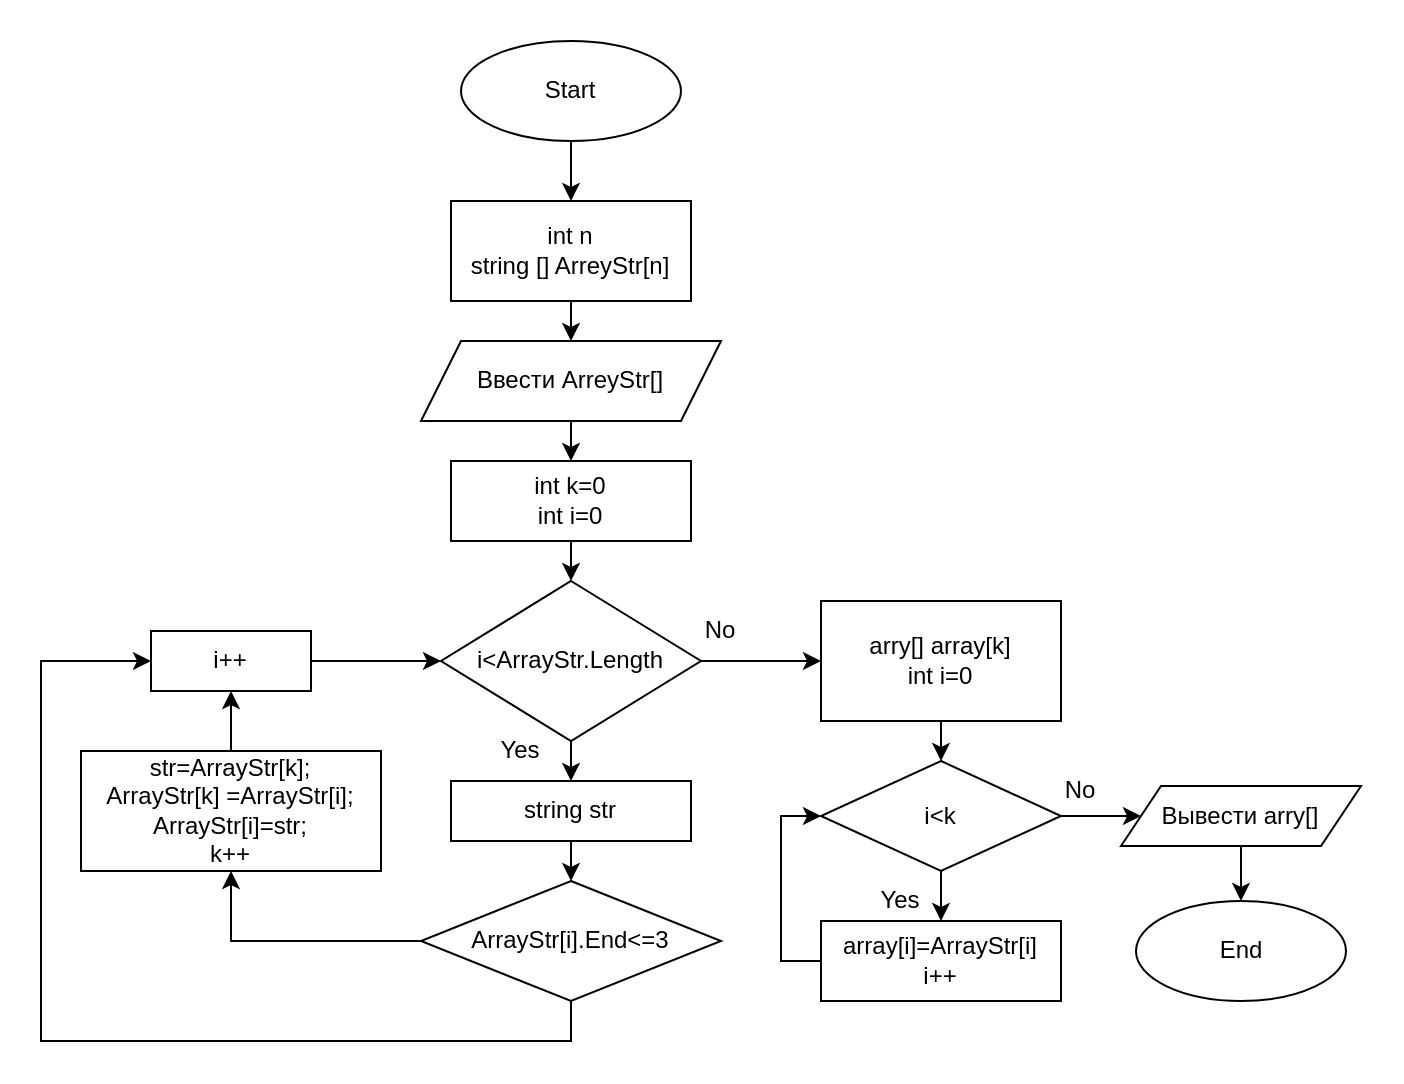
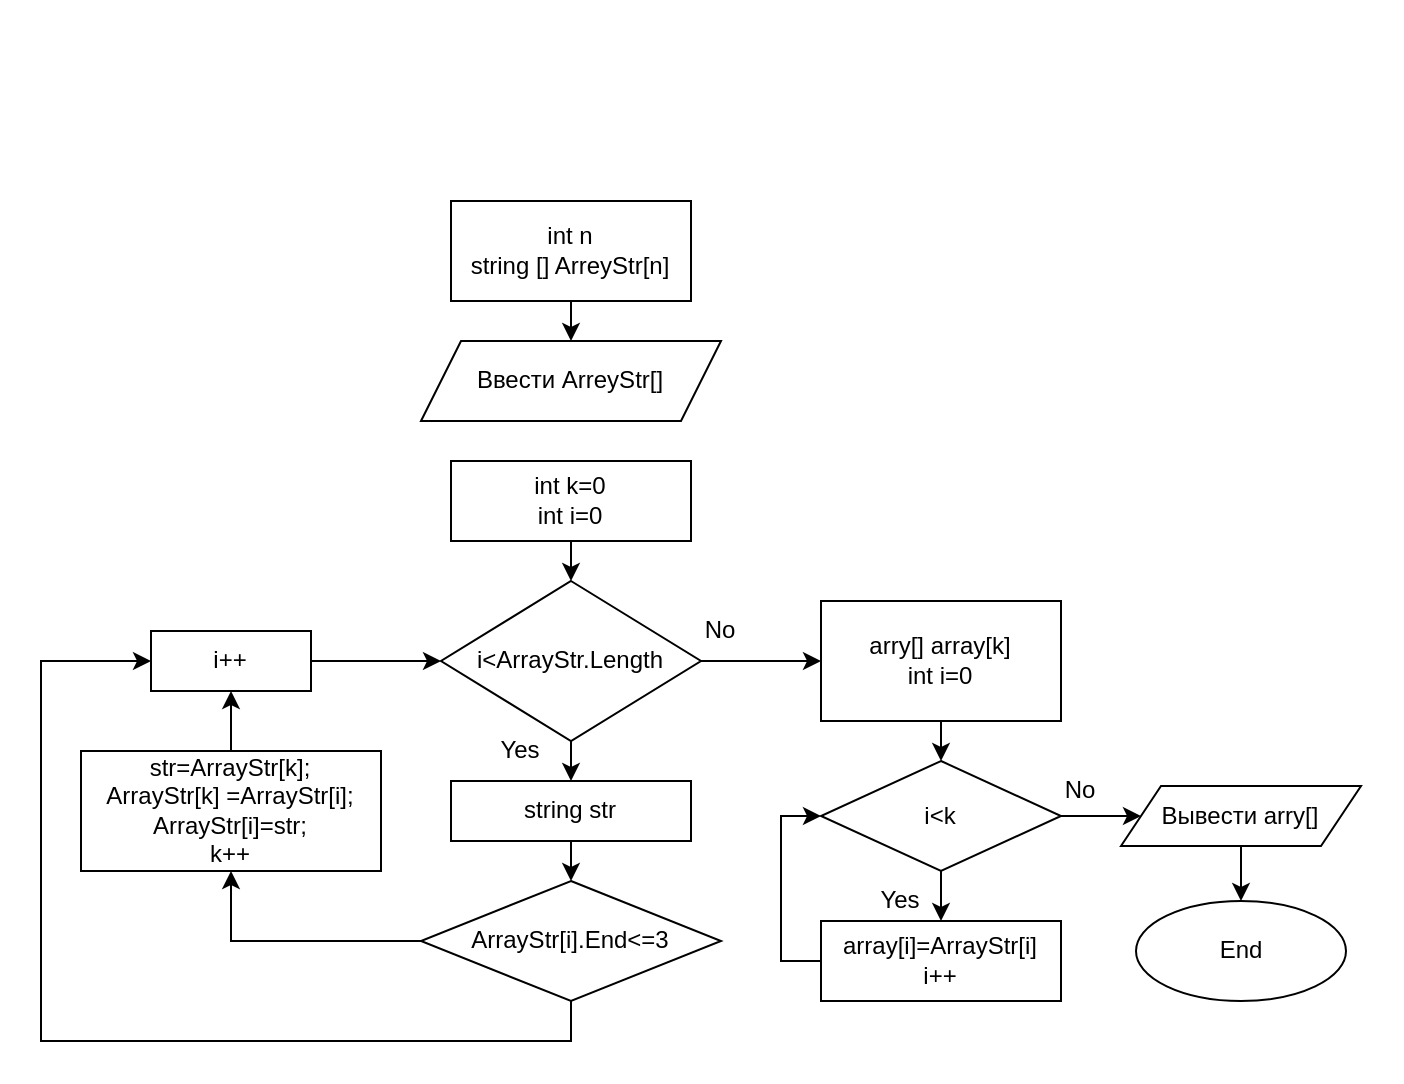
  <mxCell id="0" />
  <mxCell id="1" parent="0" />
- <mxCell id="2" style="edgeStyle=orthogonalEdgeStyle;rounded=0;orthogonalLoop=1;jettySize=auto;html=1;exitX=0.5;exitY=1;exitDx=0;exitDy=0;entryX=0.5;entryY=0;entryDx=0;entryDy=0;" edge="1" parent="1" source="3" target="5"><mxGeometry relative="1" as="geometry" /></mxCell>
- <mxCell id="3" value="Start" style="ellipse;whiteSpace=wrap;html=1;" vertex="1" parent="1"><mxGeometry x="230" y="20" width="110" height="50" as="geometry" /></mxCell>
  <mxCell id="4" style="edgeStyle=orthogonalEdgeStyle;rounded=0;orthogonalLoop=1;jettySize=auto;html=1;exitX=0.5;exitY=1;exitDx=0;exitDy=0;entryX=0.5;entryY=0;entryDx=0;entryDy=0;" edge="1" parent="1" source="5" target="7"><mxGeometry relative="1" as="geometry" /></mxCell>
  <mxCell id="5" value="int n&lt;br&gt;string [] ArreyStr[n]" style="rounded=0;whiteSpace=wrap;html=1;" vertex="1" parent="1"><mxGeometry x="225" y="100" width="120" height="50" as="geometry" /></mxCell>
- <mxCell id="6" style="edgeStyle=orthogonalEdgeStyle;rounded=0;orthogonalLoop=1;jettySize=auto;html=1;exitX=0.5;exitY=1;exitDx=0;exitDy=0;entryX=0.5;entryY=0;entryDx=0;entryDy=0;" edge="1" parent="1" source="7" target="9"><mxGeometry relative="1" as="geometry" /></mxCell>
  <mxCell id="7" value="Ввести ArreyStr[]" style="shape=parallelogram;perimeter=parallelogramPerimeter;whiteSpace=wrap;html=1;fixedSize=1;" vertex="1" parent="1"><mxGeometry x="210" y="170" width="150" height="40" as="geometry" /></mxCell>
  <mxCell id="8" style="edgeStyle=orthogonalEdgeStyle;rounded=0;orthogonalLoop=1;jettySize=auto;html=1;exitX=0.5;exitY=1;exitDx=0;exitDy=0;entryX=0.5;entryY=0;entryDx=0;entryDy=0;" edge="1" parent="1" source="9" target="11"><mxGeometry relative="1" as="geometry" /></mxCell>
  <mxCell id="9" value="int k=0&lt;br&gt;int i=0" style="rounded=0;whiteSpace=wrap;html=1;" vertex="1" parent="1"><mxGeometry x="225" y="230" width="120" height="40" as="geometry" /></mxCell>
  <mxCell id="10" style="edgeStyle=orthogonalEdgeStyle;rounded=0;orthogonalLoop=1;jettySize=auto;html=1;exitX=0.5;exitY=1;exitDx=0;exitDy=0;entryX=0.5;entryY=0;entryDx=0;entryDy=0;" edge="1" parent="1" source="11" target="13"><mxGeometry relative="1" as="geometry" /></mxCell>
  <mxCell id="11" value="i&amp;lt;ArrayStr.Length" style="rhombus;whiteSpace=wrap;html=1;" vertex="1" parent="1"><mxGeometry x="220" y="290" width="130" height="80" as="geometry" /></mxCell>
  <mxCell id="12" style="edgeStyle=orthogonalEdgeStyle;rounded=0;orthogonalLoop=1;jettySize=auto;html=1;exitX=0.5;exitY=1;exitDx=0;exitDy=0;entryX=0.5;entryY=0;entryDx=0;entryDy=0;" edge="1" parent="1" source="13" target="19"><mxGeometry relative="1" as="geometry" /></mxCell>
  <mxCell id="13" value="string str" style="rounded=0;whiteSpace=wrap;html=1;" vertex="1" parent="1"><mxGeometry x="225" y="390" width="120" height="30" as="geometry" /></mxCell>
  <mxCell id="14" value="Yes" style="text;html=1;strokeColor=none;fillColor=none;align=center;verticalAlign=middle;whiteSpace=wrap;rounded=0;" vertex="1" parent="1"><mxGeometry x="230" y="360" width="60" height="30" as="geometry" /></mxCell>
  <mxCell id="15" style="edgeStyle=orthogonalEdgeStyle;rounded=0;orthogonalLoop=1;jettySize=auto;html=1;entryX=0;entryY=0.5;entryDx=0;entryDy=0;exitX=1;exitY=0.5;exitDx=0;exitDy=0;" edge="1" parent="1" source="11" target="25"><mxGeometry relative="1" as="geometry"><mxPoint x="370" y="360" as="sourcePoint" /><Array as="points" /></mxGeometry></mxCell>
  <mxCell id="16" value="No" style="text;html=1;strokeColor=none;fillColor=none;align=center;verticalAlign=middle;whiteSpace=wrap;rounded=0;" vertex="1" parent="1"><mxGeometry x="330" y="300" width="60" height="30" as="geometry" /></mxCell>
  <mxCell id="17" style="edgeStyle=orthogonalEdgeStyle;rounded=0;orthogonalLoop=1;jettySize=auto;html=1;exitX=0;exitY=0.5;exitDx=0;exitDy=0;entryX=0.5;entryY=1;entryDx=0;entryDy=0;" edge="1" parent="1" source="19" target="23"><mxGeometry relative="1" as="geometry" /></mxCell>
  <mxCell id="18" style="edgeStyle=orthogonalEdgeStyle;rounded=0;orthogonalLoop=1;jettySize=auto;html=1;exitX=0.5;exitY=1;exitDx=0;exitDy=0;entryX=0;entryY=0.5;entryDx=0;entryDy=0;" edge="1" parent="1" source="19" target="21"><mxGeometry relative="1" as="geometry"><mxPoint x="10" y="450" as="targetPoint" /><Array as="points"><mxPoint x="285" y="520" /><mxPoint x="20" y="520" /><mxPoint x="20" y="330" /></Array></mxGeometry></mxCell>
  <mxCell id="19" value="ArrayStr[i].End&amp;lt;=3" style="rhombus;whiteSpace=wrap;html=1;" vertex="1" parent="1"><mxGeometry x="210" y="440" width="150" height="60" as="geometry" /></mxCell>
  <mxCell id="20" style="edgeStyle=orthogonalEdgeStyle;rounded=0;orthogonalLoop=1;jettySize=auto;html=1;exitX=1;exitY=0.5;exitDx=0;exitDy=0;entryX=0;entryY=0.5;entryDx=0;entryDy=0;" edge="1" parent="1" source="21" target="11"><mxGeometry relative="1" as="geometry" /></mxCell>
  <mxCell id="21" value="i++" style="rounded=0;whiteSpace=wrap;html=1;" vertex="1" parent="1"><mxGeometry x="75" y="315" width="80" height="30" as="geometry" /></mxCell>
  <mxCell id="22" style="edgeStyle=orthogonalEdgeStyle;rounded=0;orthogonalLoop=1;jettySize=auto;html=1;exitX=0.5;exitY=0;exitDx=0;exitDy=0;entryX=0.5;entryY=1;entryDx=0;entryDy=0;" edge="1" parent="1" source="23" target="21"><mxGeometry relative="1" as="geometry" /></mxCell>
  <mxCell id="23" value="str=ArrayStr[k];&lt;br&gt;ArrayStr[k] =ArrayStr[i];&lt;br&gt;ArrayStr[i]=str;&lt;br&gt;k++" style="rounded=0;whiteSpace=wrap;html=1;" vertex="1" parent="1"><mxGeometry x="40" y="375" width="150" height="60" as="geometry" /></mxCell>
  <mxCell id="24" style="edgeStyle=orthogonalEdgeStyle;rounded=0;orthogonalLoop=1;jettySize=auto;html=1;exitX=0.5;exitY=1;exitDx=0;exitDy=0;entryX=0.5;entryY=0;entryDx=0;entryDy=0;" edge="1" parent="1" source="25" target="28"><mxGeometry relative="1" as="geometry" /></mxCell>
  <mxCell id="25" value="arry[] array[k]&lt;br&gt;int i=0" style="rounded=0;whiteSpace=wrap;html=1;" vertex="1" parent="1"><mxGeometry x="410" y="300" width="120" height="60" as="geometry" /></mxCell>
  <mxCell id="26" style="edgeStyle=orthogonalEdgeStyle;rounded=0;orthogonalLoop=1;jettySize=auto;html=1;exitX=0.5;exitY=1;exitDx=0;exitDy=0;entryX=0.5;entryY=0;entryDx=0;entryDy=0;" edge="1" parent="1" source="28" target="30"><mxGeometry relative="1" as="geometry" /></mxCell>
  <mxCell id="27" style="edgeStyle=orthogonalEdgeStyle;rounded=0;orthogonalLoop=1;jettySize=auto;html=1;exitX=1;exitY=0.5;exitDx=0;exitDy=0;entryX=0;entryY=0.5;entryDx=0;entryDy=0;" edge="1" parent="1" source="28" target="32"><mxGeometry relative="1" as="geometry" /></mxCell>
  <mxCell id="28" value="i&amp;lt;k" style="rhombus;whiteSpace=wrap;html=1;" vertex="1" parent="1"><mxGeometry x="410" y="380" width="120" height="55" as="geometry" /></mxCell>
  <mxCell id="29" style="edgeStyle=orthogonalEdgeStyle;rounded=0;orthogonalLoop=1;jettySize=auto;html=1;exitX=0;exitY=0.5;exitDx=0;exitDy=0;entryX=0;entryY=0.5;entryDx=0;entryDy=0;" edge="1" parent="1" source="30" target="28"><mxGeometry relative="1" as="geometry" /></mxCell>
  <mxCell id="30" value="array[i]=ArrayStr[i]&lt;br&gt;i++" style="rounded=0;whiteSpace=wrap;html=1;" vertex="1" parent="1"><mxGeometry x="410" y="460" width="120" height="40" as="geometry" /></mxCell>
  <mxCell id="31" style="edgeStyle=orthogonalEdgeStyle;rounded=0;orthogonalLoop=1;jettySize=auto;html=1;exitX=0.5;exitY=1;exitDx=0;exitDy=0;entryX=0.5;entryY=0;entryDx=0;entryDy=0;" edge="1" parent="1" source="32"><mxGeometry relative="1" as="geometry"><mxPoint x="620" y="450" as="targetPoint" /></mxGeometry></mxCell>
  <mxCell id="32" value="Вывести arry[]" style="shape=parallelogram;perimeter=parallelogramPerimeter;whiteSpace=wrap;html=1;fixedSize=1;" vertex="1" parent="1"><mxGeometry x="560" y="392.5" width="120" height="30" as="geometry" /></mxCell>
  <mxCell id="33" value="Yes" style="text;html=1;strokeColor=none;fillColor=none;align=center;verticalAlign=middle;whiteSpace=wrap;rounded=0;" vertex="1" parent="1"><mxGeometry x="420" y="435" width="60" height="30" as="geometry" /></mxCell>
  <mxCell id="34" value="No" style="text;html=1;strokeColor=none;fillColor=none;align=center;verticalAlign=middle;whiteSpace=wrap;rounded=0;" vertex="1" parent="1"><mxGeometry x="510" y="380" width="60" height="30" as="geometry" /></mxCell>
  <mxCell id="35" value="End" style="ellipse;whiteSpace=wrap;html=1;" vertex="1" parent="1"><mxGeometry x="567.5" y="450" width="105" height="50" as="geometry" /></mxCell>
